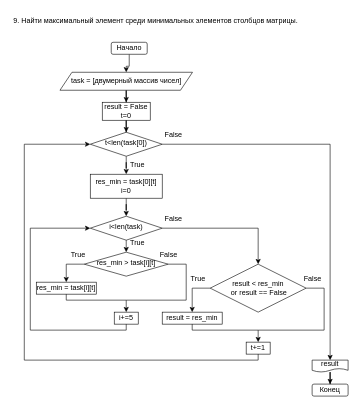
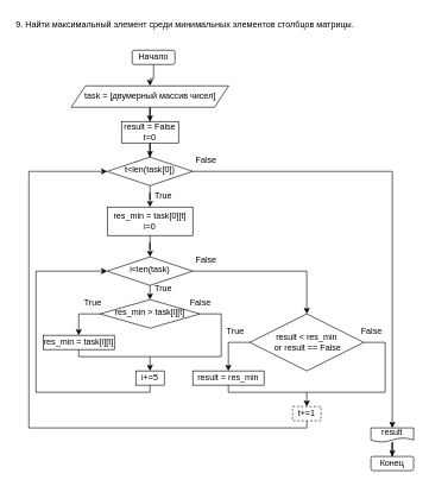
  <mxCell id="0" />
  <mxCell id="1" parent="0" />
  <mxCell id="2" value="" style="edgeStyle=orthogonalEdgeStyle;rounded=0;orthogonalLoop=1;jettySize=auto;html=1;" edge="1" parent="1" source="3" target="26"><mxGeometry relative="1" as="geometry" /></mxCell>
  <mxCell id="3" value="Начало" style="rounded=1;whiteSpace=wrap;html=1;fontSize=12;glass=0;strokeWidth=1;shadow=0;" parent="1" vertex="1"><mxGeometry x="185" y="70" width="60" height="20" as="geometry" /></mxCell>
  <mxCell id="4" value="" style="edgeStyle=orthogonalEdgeStyle;rounded=0;orthogonalLoop=1;jettySize=auto;html=1;" edge="1" parent="1" source="5" target="21"><mxGeometry relative="1" as="geometry" /></mxCell>
  <mxCell id="5" value="t&amp;lt;len(task[0])" style="rhombus;whiteSpace=wrap;html=1;shadow=0;fontFamily=Helvetica;fontSize=12;align=center;strokeWidth=1;spacing=6;spacingTop=-4;" parent="1" vertex="1"><mxGeometry x="150" y="220" width="120" height="40" as="geometry" /></mxCell>
  <mxCell id="6" value="res_min &amp;gt; task[i][t]" style="rhombus;whiteSpace=wrap;html=1;shadow=0;fontFamily=Helvetica;fontSize=12;align=center;strokeWidth=1;spacing=6;spacingTop=-4;" parent="1" vertex="1"><mxGeometry x="140" y="420" width="140" height="40" as="geometry" /></mxCell>
  <mxCell id="7" value="" style="edgeStyle=orthogonalEdgeStyle;rounded=0;orthogonalLoop=1;jettySize=auto;html=1;" edge="1" parent="1" source="8" target="5"><mxGeometry relative="1" as="geometry" /></mxCell>
  <mxCell id="8" value="&lt;div&gt;result = False&lt;br&gt;&lt;/div&gt;t=0" style="rounded=0;whiteSpace=wrap;html=1;" parent="1" vertex="1"><mxGeometry x="170" y="170" width="80" height="30" as="geometry" /></mxCell>
  <mxCell id="9" value="True" style="text;html=1;strokeColor=none;fillColor=none;align=center;verticalAlign=middle;whiteSpace=wrap;rounded=0;" parent="1" vertex="1"><mxGeometry x="199" y="390" width="60" height="30" as="geometry" /></mxCell>
  <mxCell id="10" value="True" style="text;html=1;strokeColor=none;fillColor=none;align=center;verticalAlign=middle;whiteSpace=wrap;rounded=0;" parent="1" vertex="1"><mxGeometry x="199" y="260" width="60" height="30" as="geometry" /></mxCell>
  <mxCell id="11" value="False" style="text;html=1;strokeColor=none;fillColor=none;align=center;verticalAlign=middle;whiteSpace=wrap;rounded=0;" parent="1" vertex="1"><mxGeometry x="259" y="350" width="60" height="30" as="geometry" /></mxCell>
  <mxCell id="12" value="True" style="text;html=1;strokeColor=none;fillColor=none;align=center;verticalAlign=middle;whiteSpace=wrap;rounded=0;" parent="1" vertex="1"><mxGeometry x="300" y="450" width="60" height="30" as="geometry" /></mxCell>
  <mxCell id="13" value="Конец" style="rounded=1;whiteSpace=wrap;html=1;fontSize=12;glass=0;strokeWidth=1;shadow=0;" parent="1" vertex="1"><mxGeometry x="520" y="640" width="60" height="20" as="geometry" /></mxCell>
  <mxCell id="14" value="result &amp;lt; res_min&lt;br&gt;&amp;nbsp;or result == False" style="rhombus;whiteSpace=wrap;html=1;" parent="1" vertex="1"><mxGeometry x="350" y="440" width="160" height="80" as="geometry" /></mxCell>
  <mxCell id="15" value="result = res_min" style="rounded=0;whiteSpace=wrap;html=1;" parent="1" vertex="1"><mxGeometry x="270" y="520" width="100" height="20" as="geometry" /></mxCell>
  <mxCell id="16" value="" style="edgeStyle=orthogonalEdgeStyle;rounded=0;orthogonalLoop=1;jettySize=auto;html=1;" edge="1" parent="1" source="17" target="13"><mxGeometry relative="1" as="geometry" /></mxCell>
  <mxCell id="17" value="result" style="shape=document;whiteSpace=wrap;html=1;boundedLbl=1;" parent="1" vertex="1"><mxGeometry x="520" y="600" width="60" height="20" as="geometry" /></mxCell>
  <mxCell id="18" value="True" style="text;html=1;strokeColor=none;fillColor=none;align=center;verticalAlign=middle;whiteSpace=wrap;rounded=0;" parent="1" vertex="1"><mxGeometry x="99.5" y="410" width="60" height="30" as="geometry" /></mxCell>
  <mxCell id="19" value="False" style="text;html=1;strokeColor=none;fillColor=none;align=center;verticalAlign=middle;whiteSpace=wrap;rounded=0;" parent="1" vertex="1"><mxGeometry x="250.5" y="410" width="60" height="30" as="geometry" /></mxCell>
  <mxCell id="20" value="" style="edgeStyle=orthogonalEdgeStyle;rounded=0;orthogonalLoop=1;jettySize=auto;html=1;" edge="1" parent="1" source="21" target="22"><mxGeometry relative="1" as="geometry" /></mxCell>
  <mxCell id="21" value="&lt;div&gt;res_min = task[0][t]&lt;br&gt;&lt;/div&gt;&lt;div&gt;&lt;span style=&quot;background-color: initial;&quot;&gt;i=0&lt;/span&gt;&lt;/div&gt;" style="rounded=0;whiteSpace=wrap;html=1;" vertex="1" parent="1"><mxGeometry x="150" y="290" width="120" height="40" as="geometry" /></mxCell>
  <mxCell id="22" value="i&amp;lt;len(task)" style="rhombus;whiteSpace=wrap;html=1;shadow=0;fontFamily=Helvetica;fontSize=12;align=center;strokeWidth=1;spacing=6;spacingTop=-4;" vertex="1" parent="1"><mxGeometry x="150" y="360" width="120" height="40" as="geometry" /></mxCell>
  <mxCell id="23" value="False" style="text;html=1;strokeColor=none;fillColor=none;align=center;verticalAlign=middle;whiteSpace=wrap;rounded=0;" vertex="1" parent="1"><mxGeometry x="480.5" y="450" width="80" height="30" as="geometry" /></mxCell>
  <mxCell id="24" value="9. Найти максимальный элемент среди минимальных элементов столбцов матрицы." style="text;whiteSpace=wrap;html=1;" vertex="1" parent="1"><mxGeometry x="20" y="20" width="500" height="30" as="geometry" /></mxCell>
  <mxCell id="25" value="" style="edgeStyle=orthogonalEdgeStyle;rounded=0;orthogonalLoop=1;jettySize=auto;html=1;" edge="1" parent="1" source="26" target="8"><mxGeometry relative="1" as="geometry" /></mxCell>
  <mxCell id="26" value="task = [двумерный массив чисел]" style="shape=parallelogram;perimeter=parallelogramPerimeter;whiteSpace=wrap;html=1;fixedSize=1;" vertex="1" parent="1"><mxGeometry x="99.5" y="120" width="221" height="30" as="geometry" /></mxCell>
  <mxCell id="27" value="" style="endArrow=classic;html=1;rounded=0;exitX=0.5;exitY=1;exitDx=0;exitDy=0;entryX=0.5;entryY=0;entryDx=0;entryDy=0;" edge="1" parent="1" source="22" target="6"><mxGeometry width="50" height="50" relative="1" as="geometry"><mxPoint x="150" y="460" as="sourcePoint" /><mxPoint x="200" y="410" as="targetPoint" /></mxGeometry></mxCell>
  <mxCell id="28" value="res_min = task[i][t]" style="rounded=0;whiteSpace=wrap;html=1;" vertex="1" parent="1"><mxGeometry x="60" y="470" width="100" height="20" as="geometry" /></mxCell>
  <mxCell id="29" value="" style="endArrow=classic;html=1;rounded=0;exitX=0;exitY=0.5;exitDx=0;exitDy=0;entryX=0.5;entryY=0;entryDx=0;entryDy=0;" edge="1" parent="1" source="6" target="28"><mxGeometry width="50" height="50" relative="1" as="geometry"><mxPoint x="90" y="470" as="sourcePoint" /><mxPoint x="140" y="420" as="targetPoint" /><Array as="points"><mxPoint x="110" y="440" /></Array></mxGeometry></mxCell>
  <mxCell id="30" value="i+=5" style="rounded=0;whiteSpace=wrap;html=1;" vertex="1" parent="1"><mxGeometry x="190" y="520" width="40" height="20" as="geometry" /></mxCell>
  <mxCell id="31" value="" style="endArrow=classic;html=1;rounded=0;exitX=0.5;exitY=1;exitDx=0;exitDy=0;entryX=0.5;entryY=0;entryDx=0;entryDy=0;" edge="1" parent="1" source="28" target="30"><mxGeometry width="50" height="50" relative="1" as="geometry"><mxPoint x="140" y="540" as="sourcePoint" /><mxPoint x="190" y="490" as="targetPoint" /><Array as="points"><mxPoint x="110" y="500" /><mxPoint x="210" y="500" /></Array></mxGeometry></mxCell>
  <mxCell id="32" value="" style="endArrow=none;html=1;rounded=0;entryX=1;entryY=0.5;entryDx=0;entryDy=0;" edge="1" parent="1" target="6"><mxGeometry width="50" height="50" relative="1" as="geometry"><mxPoint x="210" y="500" as="sourcePoint" /><mxPoint x="290" y="460" as="targetPoint" /><Array as="points"><mxPoint x="310" y="500" /><mxPoint x="310" y="440" /></Array></mxGeometry></mxCell>
  <mxCell id="33" value="" style="endArrow=classic;html=1;rounded=0;exitX=0.5;exitY=1;exitDx=0;exitDy=0;entryX=0;entryY=0.5;entryDx=0;entryDy=0;" edge="1" parent="1" source="30" target="22"><mxGeometry width="50" height="50" relative="1" as="geometry"><mxPoint x="60" y="570" as="sourcePoint" /><mxPoint x="50" y="380" as="targetPoint" /><Array as="points"><mxPoint x="210" y="550" /><mxPoint x="50" y="550" /><mxPoint x="50" y="380" /></Array></mxGeometry></mxCell>
  <mxCell id="34" value="" style="endArrow=classic;html=1;rounded=0;entryX=0.5;entryY=0;entryDx=0;entryDy=0;" edge="1" parent="1" target="14"><mxGeometry width="50" height="50" relative="1" as="geometry"><mxPoint x="270" y="380" as="sourcePoint" /><mxPoint x="400" y="340" as="targetPoint" /><Array as="points"><mxPoint x="430" y="380" /></Array></mxGeometry></mxCell>
  <mxCell id="35" value="" style="endArrow=classic;html=1;rounded=0;exitX=0;exitY=0.5;exitDx=0;exitDy=0;entryX=0.5;entryY=0;entryDx=0;entryDy=0;" edge="1" parent="1" source="14" target="15"><mxGeometry width="50" height="50" relative="1" as="geometry"><mxPoint x="350" y="610" as="sourcePoint" /><mxPoint x="400" y="560" as="targetPoint" /><Array as="points"><mxPoint x="320" y="480" /></Array></mxGeometry></mxCell>
- <mxCell id="36" value="t+=1" style="rounded=0;whiteSpace=wrap;html=1;" vertex="1" parent="1"><mxGeometry x="410" y="570" width="40" height="20" as="geometry" /></mxCell>
+ <mxCell id="36" value="t+=1" style="rounded=0;whiteSpace=wrap;html=1;dashed=1;" vertex="1" parent="1"><mxGeometry x="410" y="570" width="40" height="20" as="geometry" /></mxCell>
  <mxCell id="37" value="" style="endArrow=classic;html=1;rounded=0;exitX=0.5;exitY=1;exitDx=0;exitDy=0;entryX=0.5;entryY=0;entryDx=0;entryDy=0;" edge="1" parent="1" source="15" target="36"><mxGeometry width="50" height="50" relative="1" as="geometry"><mxPoint x="310" y="600" as="sourcePoint" /><mxPoint x="360" y="550" as="targetPoint" /><Array as="points"><mxPoint x="320" y="550" /><mxPoint x="430" y="550" /></Array></mxGeometry></mxCell>
  <mxCell id="38" value="" style="endArrow=none;html=1;rounded=0;entryX=1;entryY=0.5;entryDx=0;entryDy=0;" edge="1" parent="1" target="14"><mxGeometry width="50" height="50" relative="1" as="geometry"><mxPoint x="430" y="550" as="sourcePoint" /><mxPoint x="520" y="520" as="targetPoint" /><Array as="points"><mxPoint x="540" y="550" /><mxPoint x="540" y="480" /></Array></mxGeometry></mxCell>
  <mxCell id="39" value="False" style="text;html=1;strokeColor=none;fillColor=none;align=center;verticalAlign=middle;whiteSpace=wrap;rounded=0;" vertex="1" parent="1"><mxGeometry x="249" y="210" width="80" height="30" as="geometry" /></mxCell>
  <mxCell id="40" value="" style="endArrow=classic;html=1;rounded=0;exitX=0.5;exitY=1;exitDx=0;exitDy=0;entryX=0;entryY=0.5;entryDx=0;entryDy=0;" edge="1" parent="1" source="36" target="5"><mxGeometry width="50" height="50" relative="1" as="geometry"><mxPoint x="430" y="610" as="sourcePoint" /><mxPoint x="40" y="550" as="targetPoint" /><Array as="points"><mxPoint x="430" y="600" /><mxPoint x="40" y="600" /><mxPoint x="40" y="240" /></Array></mxGeometry></mxCell>
  <mxCell id="41" value="" style="endArrow=classic;html=1;rounded=0;exitX=1;exitY=0.5;exitDx=0;exitDy=0;entryX=0.5;entryY=0;entryDx=0;entryDy=0;" edge="1" parent="1" source="5" target="17"><mxGeometry width="50" height="50" relative="1" as="geometry"><mxPoint x="420" y="250" as="sourcePoint" /><mxPoint x="470" y="200" as="targetPoint" /><Array as="points"><mxPoint x="550" y="240" /></Array></mxGeometry></mxCell>
